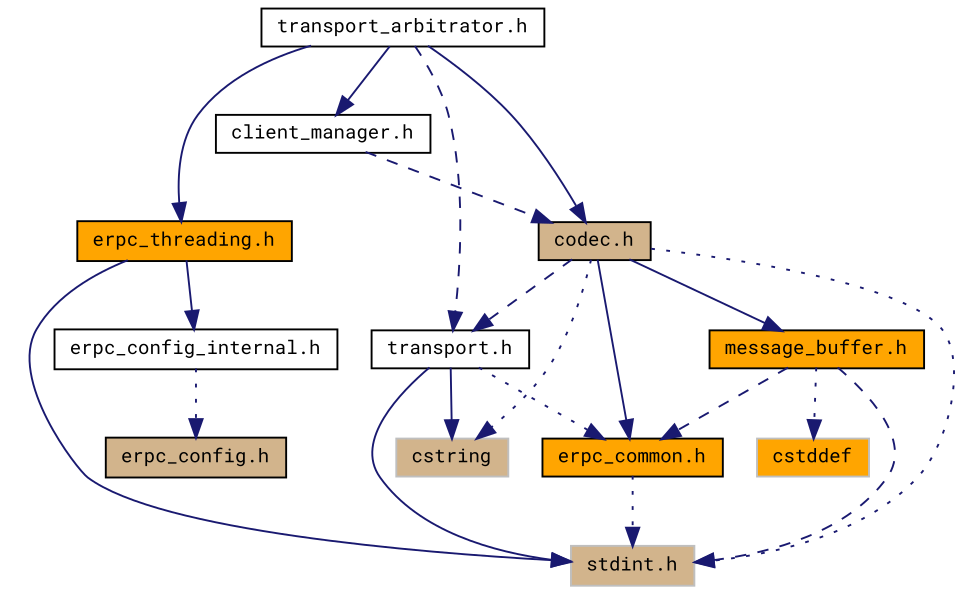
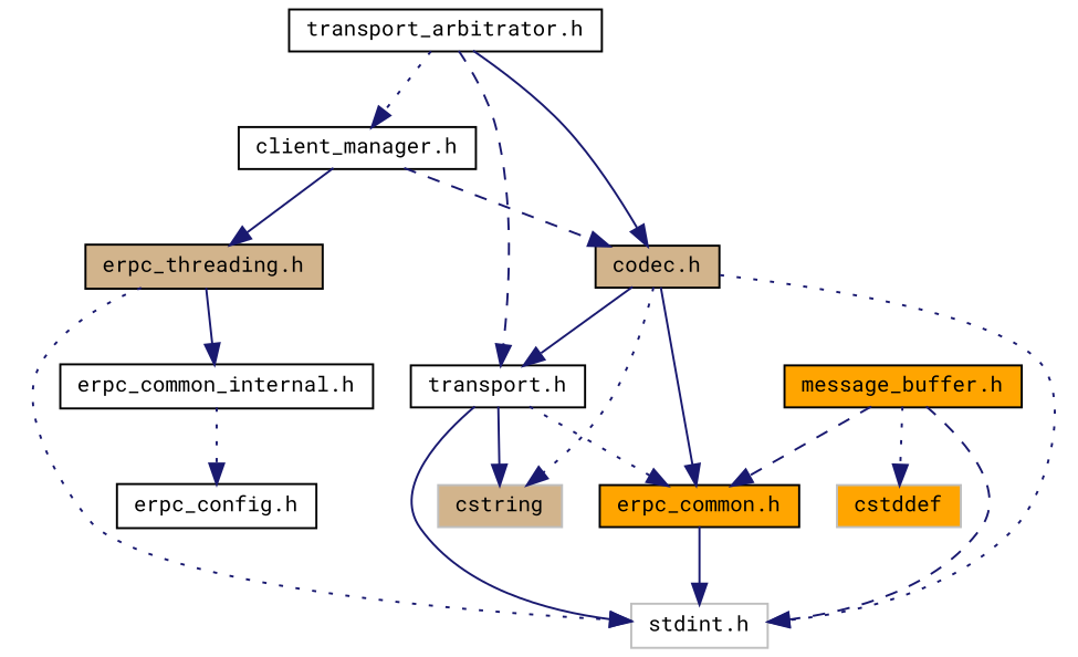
  digraph {
    fontname="Roboto Mono"
    node [color=black fillcolor=white fontname="Roboto Mono" fontsize=10 shape=record style=filled]
    edge [color=midnightblue fontname="Roboto Mono" fontsize=10 labelfontname=Helvetica labelfontsize=10 style=solid]
    n1 [fontcolor=black height=0.2 label="transport_arbitrator.h" width=0.4]
    n2 [height=0.2 label="transport.h" width=0.4]
    n3 [fillcolor=tan height=0.2 label="codec.h" width=0.4]
    n4 [height=0.2 label="client_manager.h" width=0.4]
-   n5 [fillcolor=orange height=0.2 label="erpc_threading.h" width=0.4]
-   n6 [color=grey75 fillcolor=tan height=0.2 label="stdint.h" width=0.4]
+   n5 [fillcolor=tan height=0.2 label="erpc_threading.h" width=0.4]
+   n6 [color=grey75 height=0.2 label="stdint.h" width=0.4]
    n7 [color=grey75 fillcolor=tan height=0.2 label=cstring width=0.4]
    n8 [fillcolor=orange height=0.2 label="erpc_common.h" width=0.4]
    n9 [fillcolor=orange height=0.2 label="message_buffer.h" width=0.4]
-   n10 [height=0.2 label="erpc_config_internal.h" width=0.4]
+   n10 [height=0.2 label="erpc_common_internal.h" width=0.4]
    n11 [color=grey75 fillcolor=orange height=0.2 label=cstddef width=0.4]
-   n12 [fillcolor=tan height=0.2 label="erpc_config.h" width=0.4]
+   n12 [height=0.2 label="erpc_config.h" width=0.4]
    n1 -> n2 [style=dashed]
    n1 -> n3
-   n1 -> n4
-   n1 -> n5
+   n1 -> n4 [style=dotted]
+   n4 -> n5
    n2 -> n6
    n2 -> n7
    n2 -> n8 [style=dotted]
-   n3 -> n2 [style=dashed]
+   n3 -> n2
    n3 -> n6 [style=dotted]
    n3 -> n7 [style=dotted]
    n3 -> n8
-   n3 -> n9
    n4 -> n3 [style=dashed]
-   n5 -> n6
+   n5 -> n6 [style=dotted]
    n5 -> n10
-   n8 -> n6 [style=dotted]
+   n8 -> n6
    n9 -> n6 [style=dashed]
    n9 -> n8 [style=dashed]
    n9 -> n11 [style=dotted]
    n10 -> n12 [style=dotted]
  }
